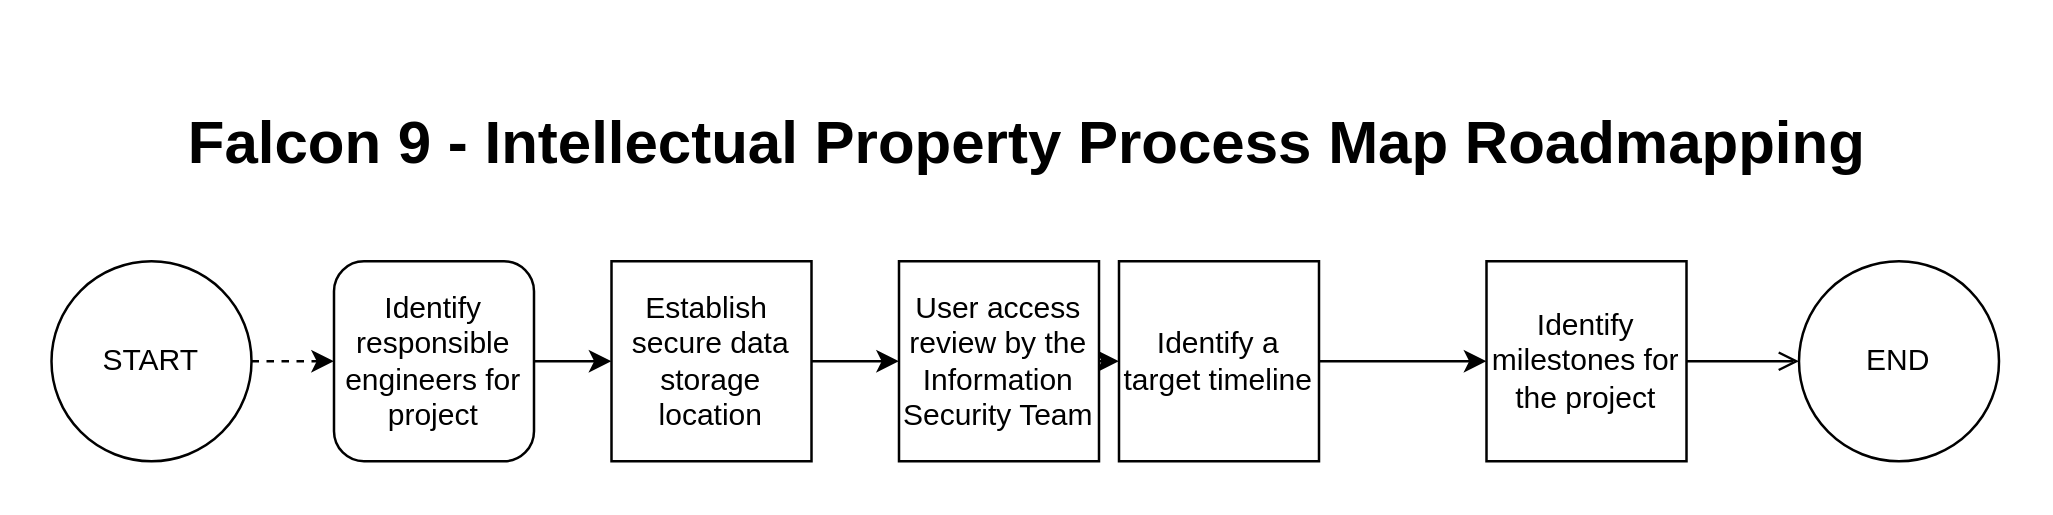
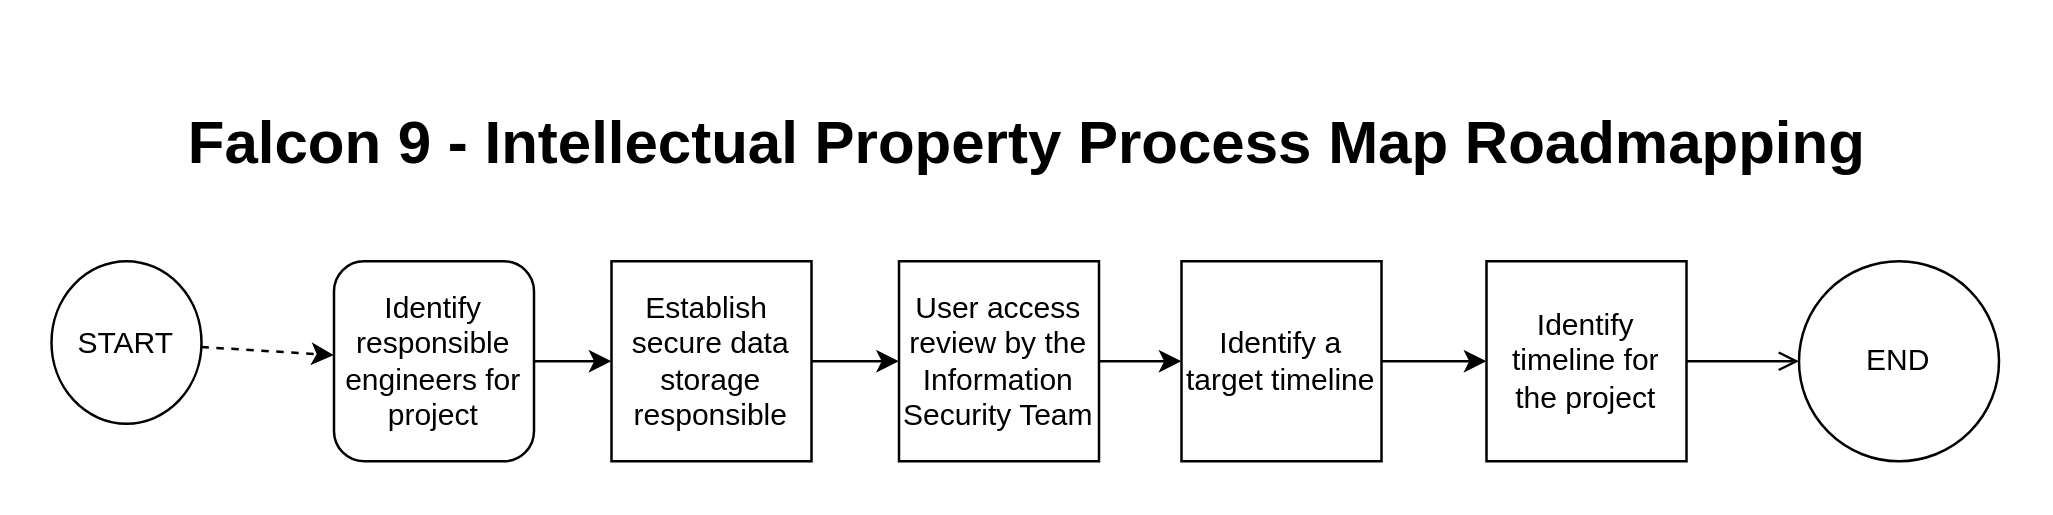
  <mxCell id="0" />
  <mxCell id="1" parent="0" />
  <mxCell id="2" value="&lt;h1 style=&quot;color: rgb(240 , 240 , 240) ; font-family: &amp;#34;helvetica&amp;#34; ; font-style: normal ; letter-spacing: normal ; text-align: left ; text-indent: 0px ; text-transform: none ; word-spacing: 0px&quot;&gt;&lt;font color=&quot;#000000&quot; style=&quot;background-color: rgb(255 , 255 , 255)&quot;&gt;Falcon 9 - Intellectual Property Process Map Roadmapping&lt;/font&gt;&lt;/h1&gt;" style="text;whiteSpace=wrap;html=1;" parent="1" vertex="1"><mxGeometry x="73" y="20" width="680" height="74" as="geometry" /></mxCell>
  <mxCell id="3" value="" style="edgeStyle=none;html=1;strokeColor=#000000;dashed=1;" parent="1" source="4" target="6" edge="1"><mxGeometry relative="1" as="geometry" /></mxCell>
- <mxCell id="4" value="START" style="ellipse;whiteSpace=wrap;html=1;aspect=fixed;" parent="1" vertex="1"><mxGeometry x="20" y="104" width="80" height="80" as="geometry" /></mxCell>
+ <mxCell id="4" value="START" style="ellipse;whiteSpace=wrap;html=1;aspect=fixed;" parent="1" vertex="1"><mxGeometry x="20" y="104" width="60" height="65" as="geometry" /></mxCell>
  <mxCell id="5" value="" style="edgeStyle=none;html=1;strokeColor=#000000;" edge="1" parent="1" source="6" target="8"><mxGeometry relative="1" as="geometry" /></mxCell>
  <mxCell id="6" value="Identify responsible engineers for project" style="whiteSpace=wrap;html=1;aspect=fixed;rounded=1;" parent="1" vertex="1"><mxGeometry x="133" y="104" width="80" height="80" as="geometry" /></mxCell>
  <mxCell id="7" value="" style="edgeStyle=none;html=1;strokeColor=#000000;" edge="1" parent="1" source="8" target="12"><mxGeometry relative="1" as="geometry" /></mxCell>
- <mxCell id="8" value="Establish&amp;nbsp; secure data storage location" style="whiteSpace=wrap;html=1;aspect=fixed;" vertex="1" parent="1"><mxGeometry x="244" y="104" width="80" height="80" as="geometry" /></mxCell>
+ <mxCell id="8" value="Establish&amp;nbsp; secure data storage responsible" style="whiteSpace=wrap;html=1;aspect=fixed;" vertex="1" parent="1"><mxGeometry x="244" y="104" width="80" height="80" as="geometry" /></mxCell>
  <mxCell id="9" value="" style="edgeStyle=none;html=1;strokeColor=#000000;endArrow=open;" edge="1" parent="1" source="10" target="15"><mxGeometry relative="1" as="geometry" /></mxCell>
- <mxCell id="10" value="&lt;span&gt;Identify milestones for the project&lt;/span&gt;" style="whiteSpace=wrap;html=1;aspect=fixed;" vertex="1" parent="1"><mxGeometry x="594" y="104" width="80" height="80" as="geometry" /></mxCell>
+ <mxCell id="10" value="&lt;span&gt;Identify timeline for the project&lt;/span&gt;" style="whiteSpace=wrap;html=1;aspect=fixed;" vertex="1" parent="1"><mxGeometry x="594" y="104" width="80" height="80" as="geometry" /></mxCell>
  <mxCell id="11" value="" style="edgeStyle=none;html=1;strokeColor=#000000;" edge="1" parent="1" source="12" target="14"><mxGeometry relative="1" as="geometry" /></mxCell>
  <mxCell id="12" value="User access review by the Information Security Team" style="whiteSpace=wrap;html=1;aspect=fixed;" vertex="1" parent="1"><mxGeometry x="359" y="104" width="80" height="80" as="geometry" /></mxCell>
  <mxCell id="13" value="" style="edgeStyle=none;html=1;strokeColor=#000000;" edge="1" parent="1" source="14" target="10"><mxGeometry relative="1" as="geometry" /></mxCell>
- <mxCell id="14" value="Identify a target timeline" style="whiteSpace=wrap;html=1;aspect=fixed;" vertex="1" parent="1"><mxGeometry x="447" y="104" width="80" height="80" as="geometry" /></mxCell>
+ <mxCell id="14" value="Identify a target timeline" style="whiteSpace=wrap;html=1;aspect=fixed;" vertex="1" parent="1"><mxGeometry x="472" y="104" width="80" height="80" as="geometry" /></mxCell>
  <mxCell id="15" value="END" style="ellipse;whiteSpace=wrap;html=1;aspect=fixed;" vertex="1" parent="1"><mxGeometry x="719" y="104" width="80" height="80" as="geometry" /></mxCell>
